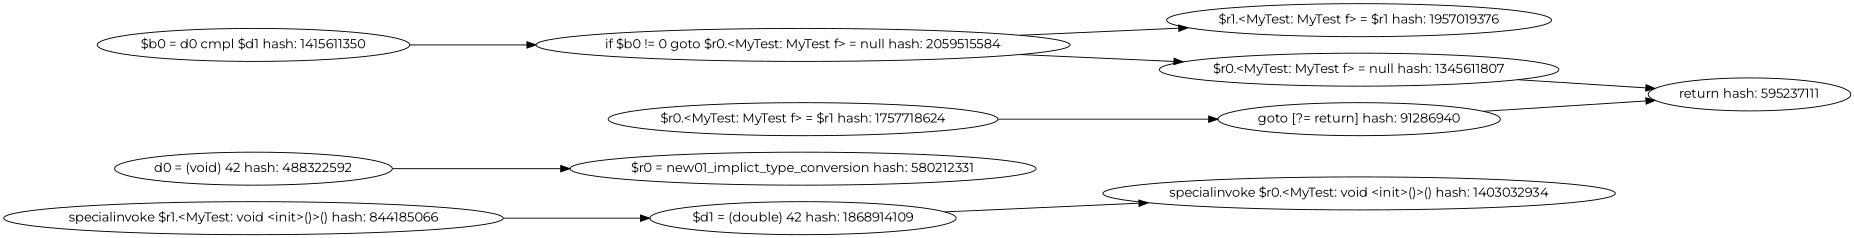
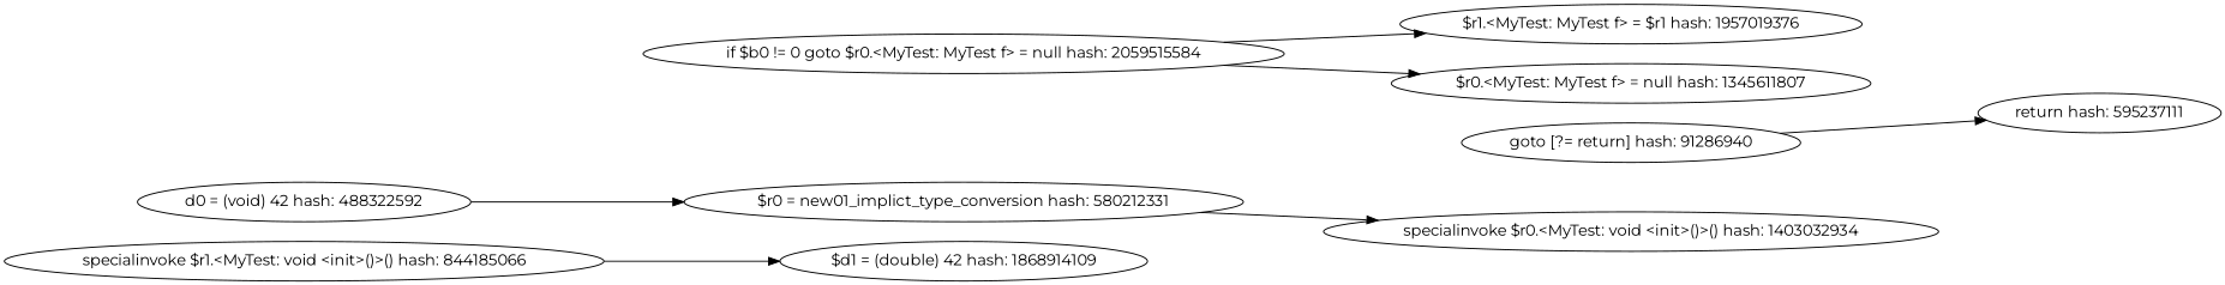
  digraph {
    fontname=Montserrat
    rankdir=LR
    node [fontname=Montserrat]
    edge [fontname=Montserrat]
    n1 [label="d0 = (void) 42 hash: 488322592"]
    "$r0 = new01_implict_type_conversion hash: 580212331"
    "specialinvoke $r0.<MyTest: void <init>()>() hash: 1403032934"
    "specialinvoke $r1.<MyTest: void <init>()>() hash: 844185066"
    "$d1 = (double) 42 hash: 1868914109"
-   "$b0 = d0 cmpl $d1 hash: 1415611350"
    "if $b0 != 0 goto $r0.<MyTest: MyTest f> = null hash: 2059515584"
    "$r1.<MyTest: MyTest f> = $r1 hash: 1957019376"
    "$r0.<MyTest: MyTest f> = null hash: 1345611807"
    n10 [label="return hash: 595237111"]
-   "$r0.<MyTest: MyTest f> = $r1 hash: 1757718624"
    "goto [?= return] hash: 91286940"
    n1 -> "$r0 = new01_implict_type_conversion hash: 580212331"
-   "$d1 = (double) 42 hash: 1868914109" -> "specialinvoke $r0.<MyTest: void <init>()>() hash: 1403032934"
+   "$r0 = new01_implict_type_conversion hash: 580212331" -> "specialinvoke $r0.<MyTest: void <init>()>() hash: 1403032934"
    "specialinvoke $r1.<MyTest: void <init>()>() hash: 844185066" -> "$d1 = (double) 42 hash: 1868914109"
-   "$b0 = d0 cmpl $d1 hash: 1415611350" -> "if $b0 != 0 goto $r0.<MyTest: MyTest f> = null hash: 2059515584"
    "if $b0 != 0 goto $r0.<MyTest: MyTest f> = null hash: 2059515584" -> "$r1.<MyTest: MyTest f> = $r1 hash: 1957019376"
    "if $b0 != 0 goto $r0.<MyTest: MyTest f> = null hash: 2059515584" -> "$r0.<MyTest: MyTest f> = null hash: 1345611807"
-   "$r0.<MyTest: MyTest f> = null hash: 1345611807" -> n10
-   "$r0.<MyTest: MyTest f> = $r1 hash: 1757718624" -> "goto [?= return] hash: 91286940"
    "goto [?= return] hash: 91286940" -> n10
  }
